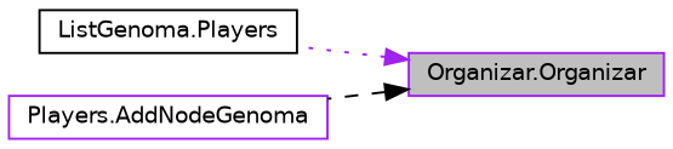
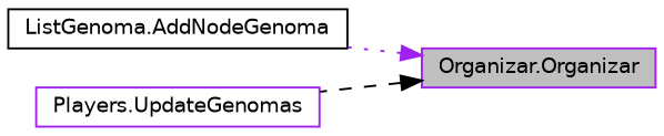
  digraph {
    rankdir=RL
    node [color=purple fillcolor=white fontname=Helvetica fontsize=10 shape=record style=filled]
    edge [dir=back fontname=Helvetica fontsize=10 labelfontname=Helvetica labelfontsize=10]
    n1 [fillcolor=grey75 fontcolor=black height=0.2 label="Organizar.Organizar" width=0.4]
-   n2 [color=black height=0.2 label="ListGenoma.Players" width=0.4]
-   n3 [height=0.2 label="Players.AddNodeGenoma" width=0.4]
+   n2 [color=black height=0.2 label="ListGenoma.AddNodeGenoma" width=0.4]
+   n3 [height=0.2 label="Players.UpdateGenomas" width=0.4]
    n1 -> n2 [color=purple style=dotted]
    n1 -> n3 [color=black style=dashed]
  }
